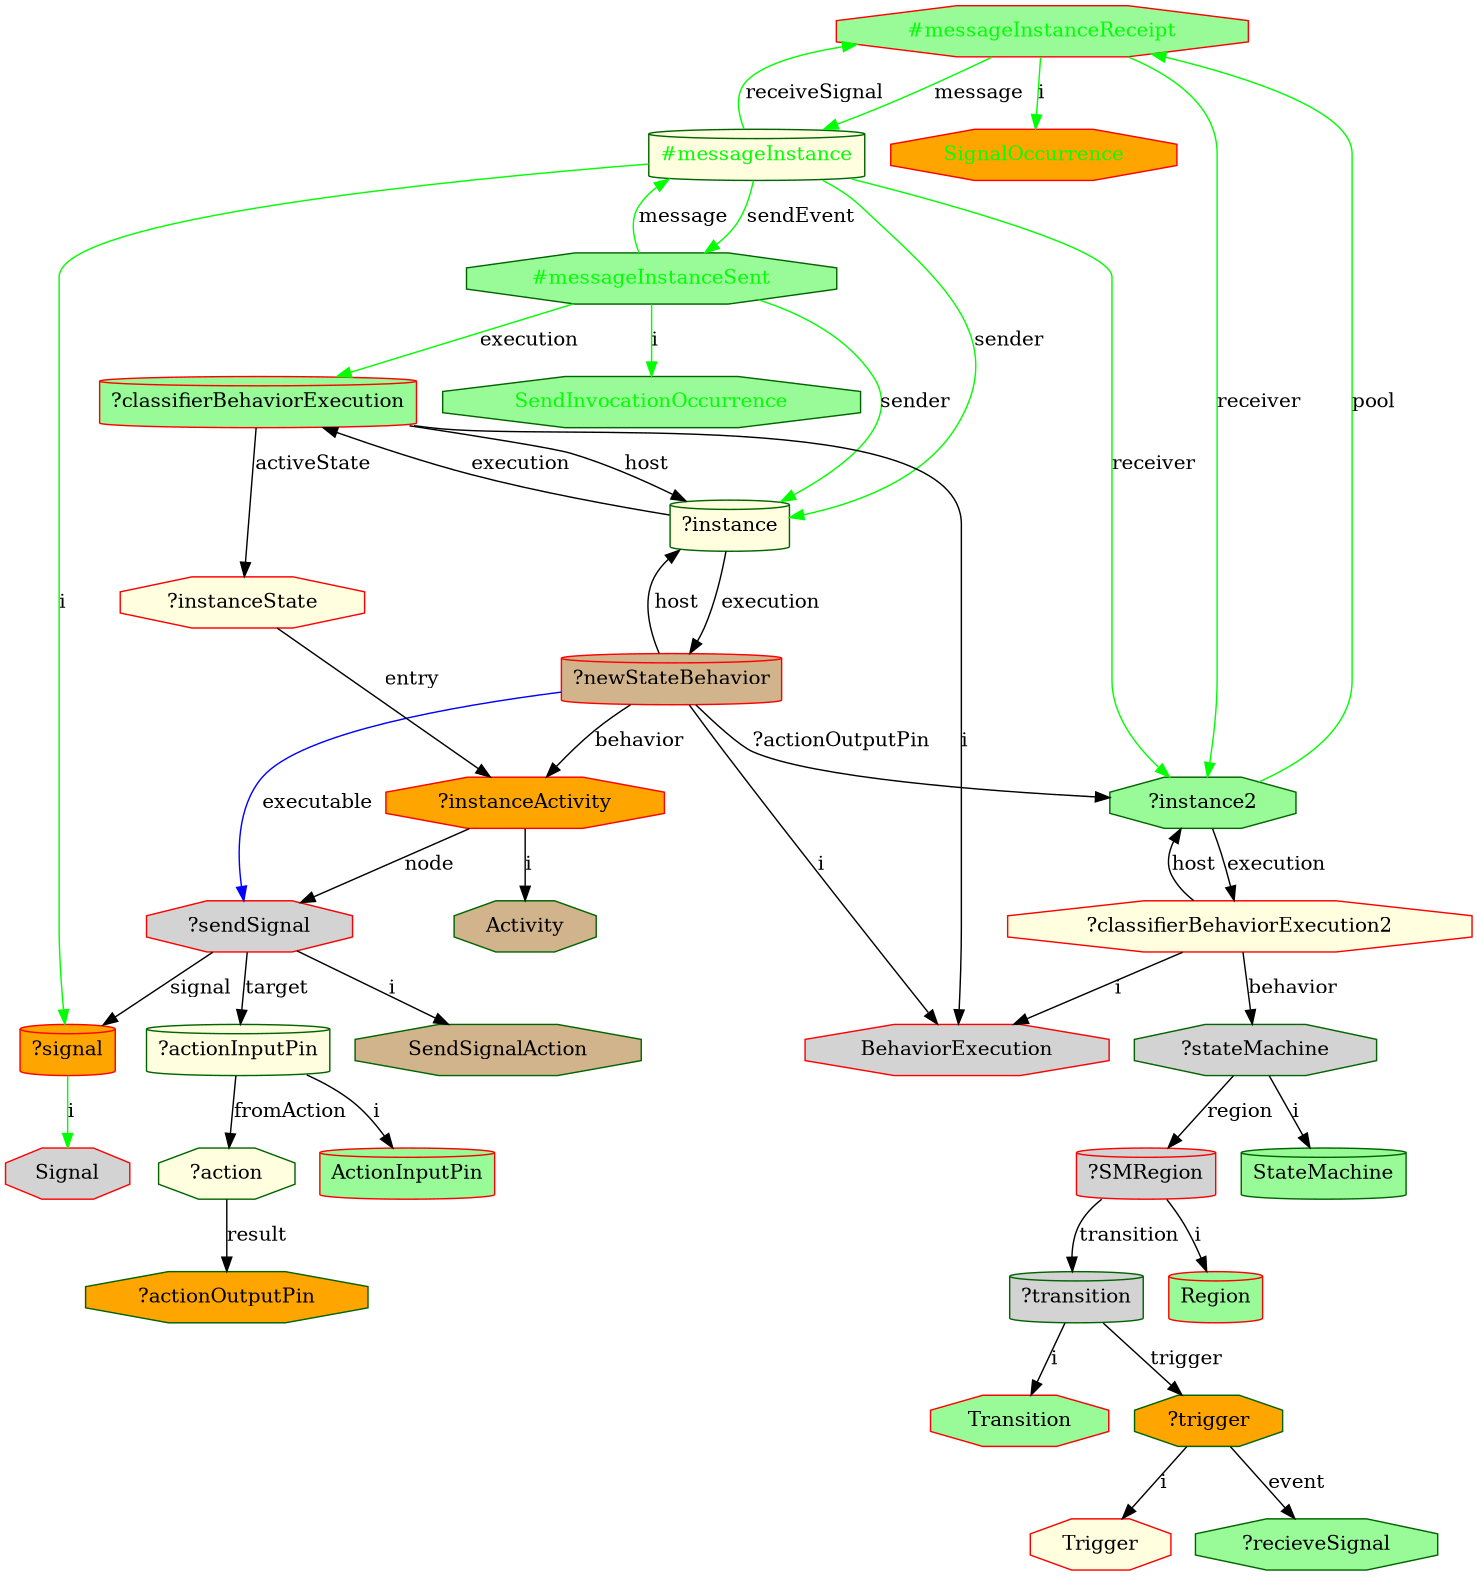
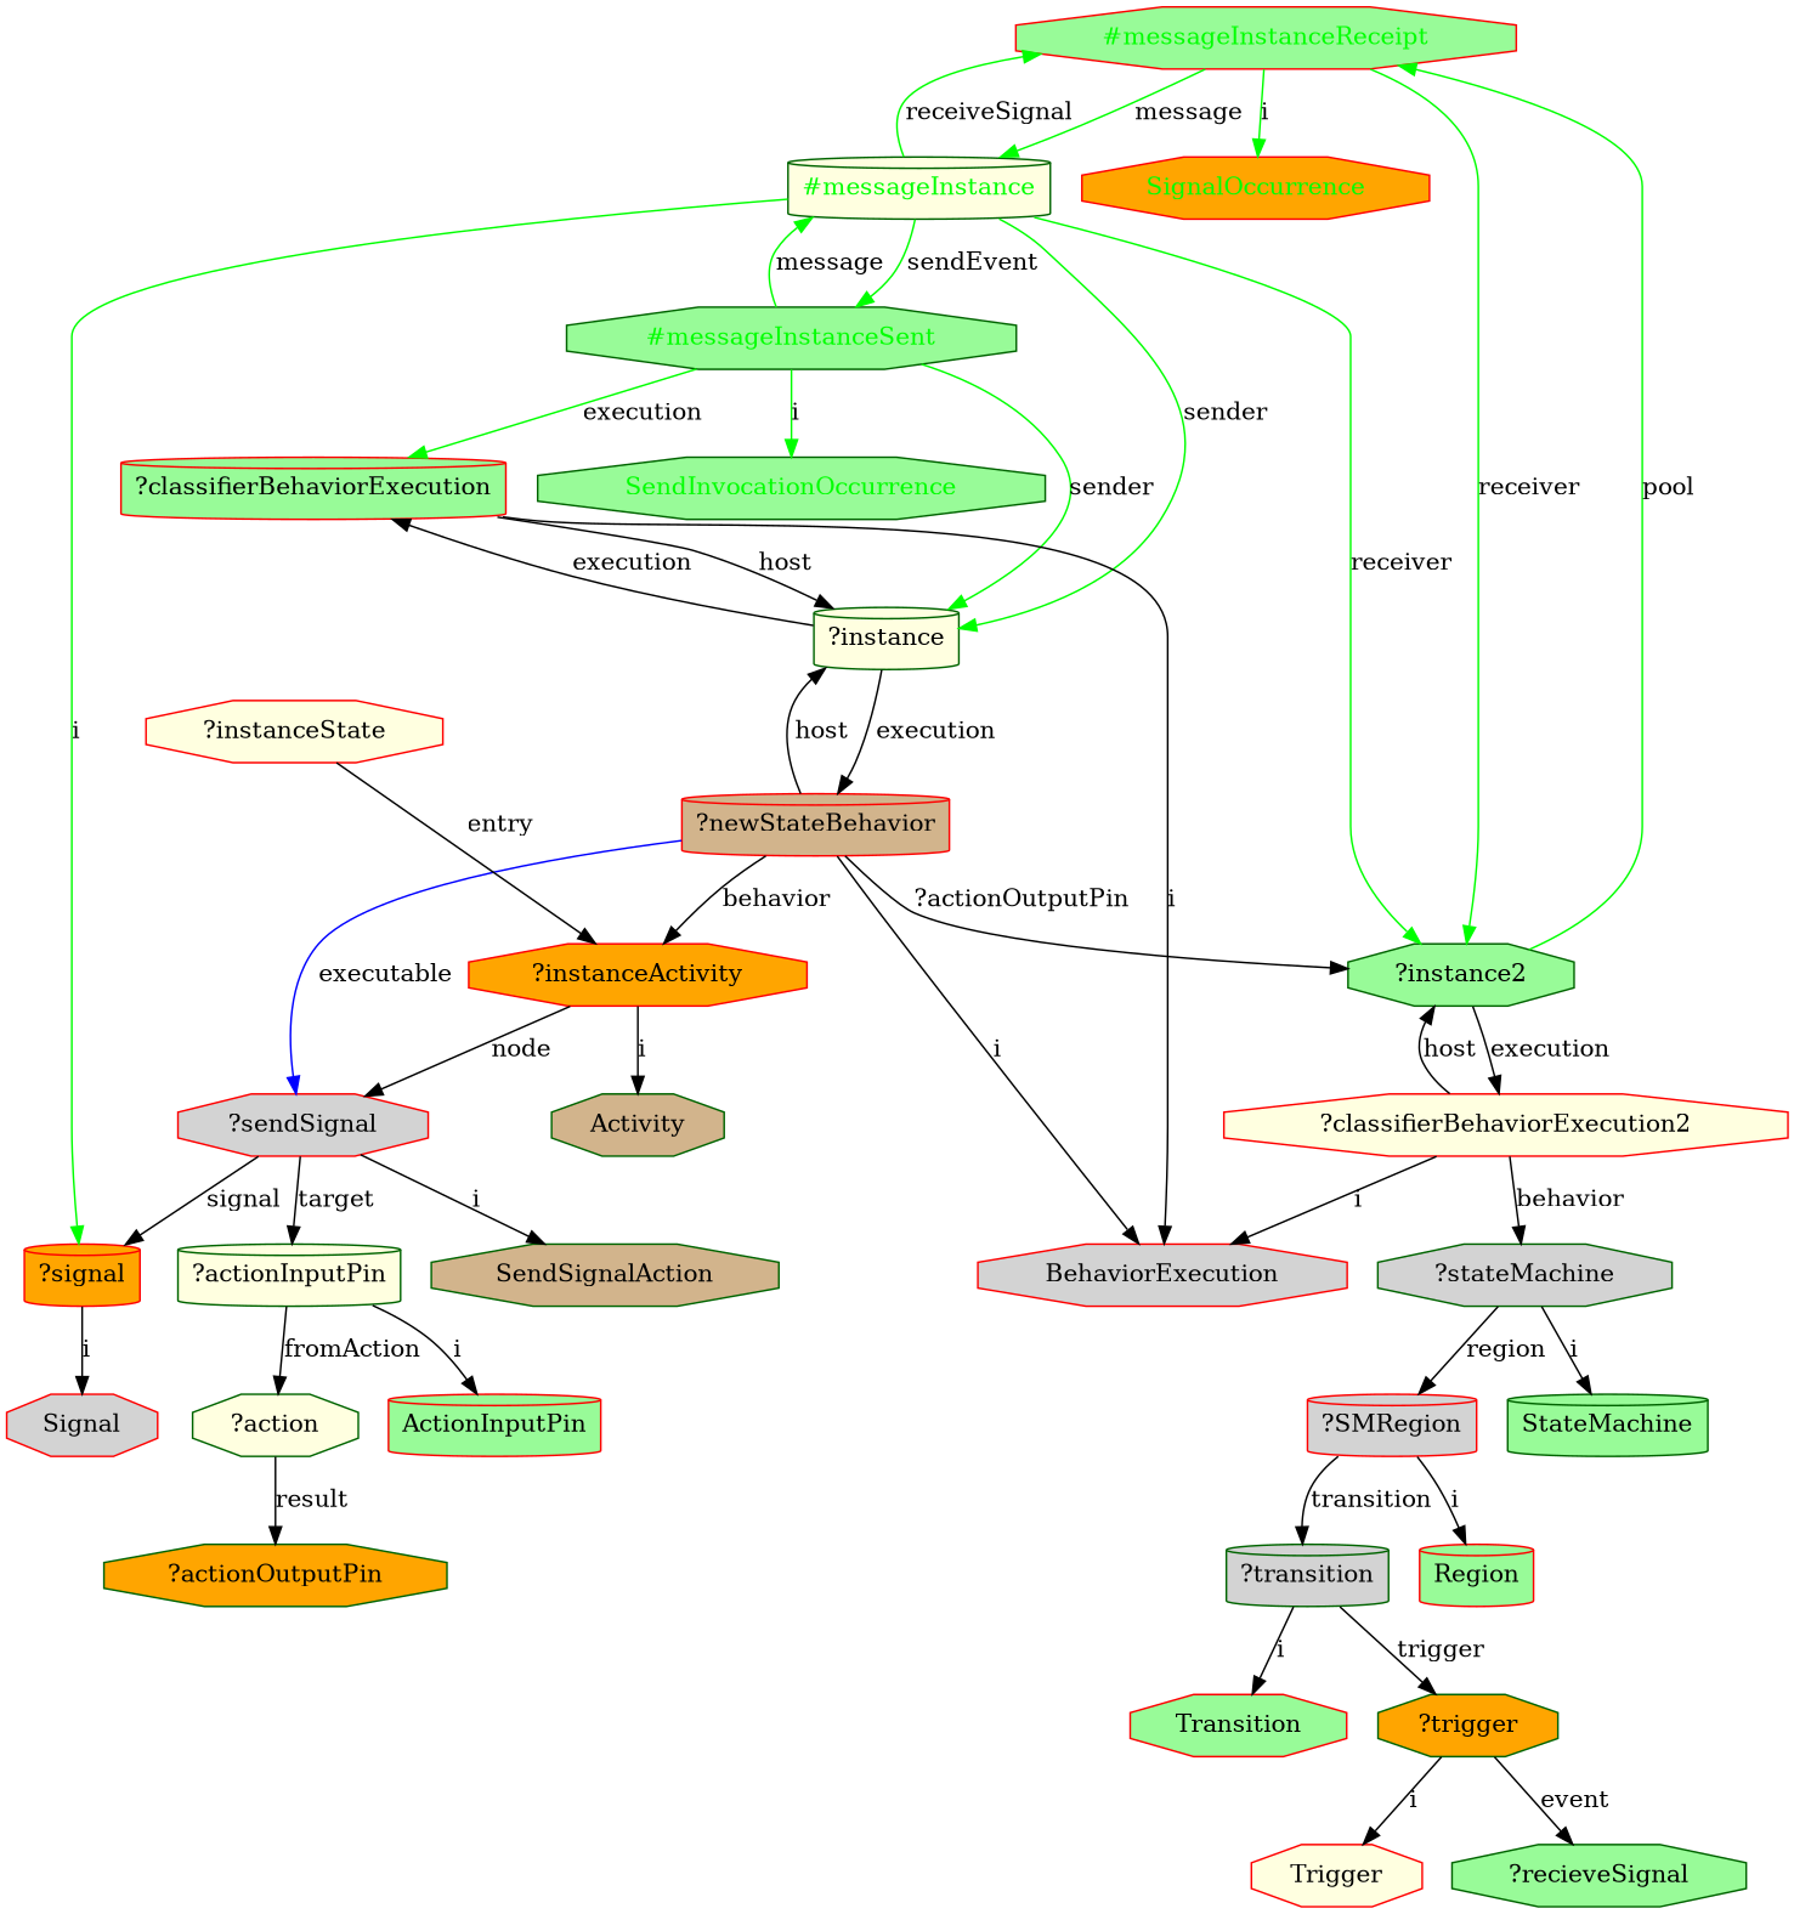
  digraph {
    node [color=red fillcolor=palegreen shape=octagon style=filled]
    "#messageInstanceReceipt" [fontcolor=green]
    "#messageInstance" [color=darkgreen fillcolor=lightyellow fontcolor=green shape=cylinder]
    SignalOccurrence [fillcolor=orange fontcolor=green]
    "?instance2" [color=darkgreen]
    "#messageInstanceSent" [color=darkgreen fontcolor=green]
    "?instance" [color=darkgreen fillcolor=lightyellow shape=cylinder]
    "?signal" [fillcolor=orange shape=cylinder]
    "?classifierBehaviorExecution2" [fillcolor=lightyellow]
    SendInvocationOccurrence [color=darkgreen fontcolor=green]
    "?classifierBehaviorExecution" [shape=cylinder]
    "?newStateBehavior" [fillcolor=tan shape=cylinder]
    Signal [fillcolor=lightgrey]
    BehaviorExecution [fillcolor=lightgrey]
    "?instanceState" [fillcolor=lightyellow]
    "?sendSignal" [fillcolor=lightgrey]
    "?instanceActivity" [fillcolor=orange]
    "?actionInputPin" [color=darkgreen fillcolor=lightyellow shape=cylinder]
    SendSignalAction [color=darkgreen fillcolor=tan]
    Activity [color=darkgreen fillcolor=tan]
    "?stateMachine" [color=darkgreen fillcolor=lightgrey]
    StateMachine [color=darkgreen shape=cylinder]
    "?SMRegion" [fillcolor=lightgrey shape=cylinder]
    Region [shape=cylinder]
    "?transition" [color=darkgreen fillcolor=lightgrey shape=cylinder]
    Transition
    "?trigger" [color=darkgreen fillcolor=orange]
    Trigger [fillcolor=lightyellow]
    "?recieveSignal" [color=darkgreen]
    ActionInputPin [shape=cylinder]
    "?action" [color=darkgreen fillcolor=lightyellow]
    "?actionOutputPin" [color=darkgreen fillcolor=orange]
    "#messageInstanceReceipt" -> "#messageInstance" [color=green label=message]
    "#messageInstanceReceipt" -> SignalOccurrence [color=green label=i]
    "#messageInstanceReceipt" -> "?instance2" [color=green label=receiver]
    "#messageInstance" -> "#messageInstanceReceipt" [color=green label=receiveSignal]
    "#messageInstance" -> "?instance2" [color=green label=receiver]
    "#messageInstance" -> "#messageInstanceSent" [color=green label=sendEvent]
    "#messageInstance" -> "?instance" [color=green label=sender]
    "#messageInstance" -> "?signal" [color=green label=i]
    "?instance2" -> "#messageInstanceReceipt" [color=green label=pool]
    "?instance2" -> "?classifierBehaviorExecution2" [label=execution]
    "#messageInstanceSent" -> "#messageInstance" [color=green label=message]
    "#messageInstanceSent" -> "?instance" [color=green label=sender]
    "#messageInstanceSent" -> SendInvocationOccurrence [color=green label=i]
    "#messageInstanceSent" -> "?classifierBehaviorExecution" [color=green label=execution]
    "?instance" -> "?classifierBehaviorExecution" [label=execution]
    "?instance" -> "?newStateBehavior" [label=execution]
-   "?signal" -> Signal [label=i color=green]
+   "?signal" -> Signal [label=i]
    "?classifierBehaviorExecution2" -> "?instance2" [label=host]
    "?classifierBehaviorExecution2" -> BehaviorExecution [label=i]
    "?classifierBehaviorExecution2" -> "?stateMachine" [label=behavior]
    "?classifierBehaviorExecution" -> "?instance" [label=host]
    "?classifierBehaviorExecution" -> BehaviorExecution [label=i]
-   "?classifierBehaviorExecution" -> "?instanceState" [label=activeState]
    "?newStateBehavior" -> "?instance2" [label="?actionOutputPin"]
    "?newStateBehavior" -> "?instance" [label=host]
    "?newStateBehavior" -> BehaviorExecution [label=i]
    "?newStateBehavior" -> "?sendSignal" [color=blue label=executable]
    "?newStateBehavior" -> "?instanceActivity" [label=behavior]
    "?instanceState" -> "?instanceActivity" [label=entry]
    "?sendSignal" -> "?signal" [label=signal]
    "?sendSignal" -> "?actionInputPin" [label=target]
    "?sendSignal" -> SendSignalAction [label=i]
    "?instanceActivity" -> "?sendSignal" [label="node"]
    "?instanceActivity" -> Activity [label=i]
    "?actionInputPin" -> ActionInputPin [label=i]
    "?actionInputPin" -> "?action" [label=fromAction]
    "?stateMachine" -> StateMachine [label=i]
    "?stateMachine" -> "?SMRegion" [label=region]
    "?SMRegion" -> Region [label=i]
    "?SMRegion" -> "?transition" [label=transition]
    "?transition" -> Transition [label=i]
    "?transition" -> "?trigger" [label=trigger]
    "?trigger" -> Trigger [label=i]
    "?trigger" -> "?recieveSignal" [label=event]
    "?action" -> "?actionOutputPin" [label=result]
  }
